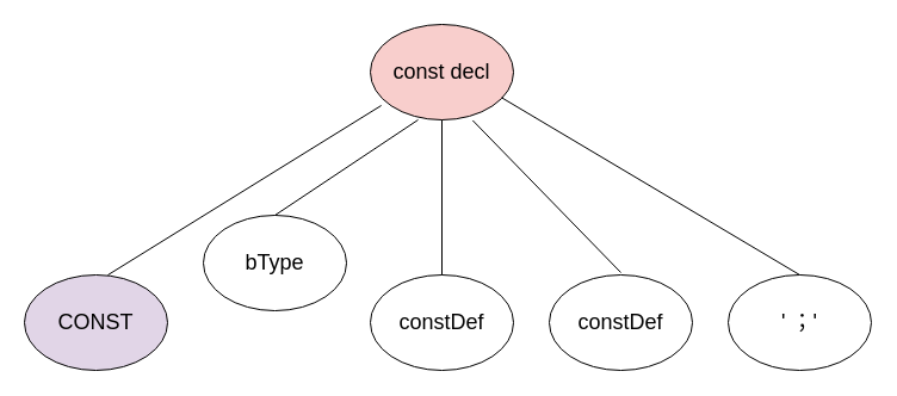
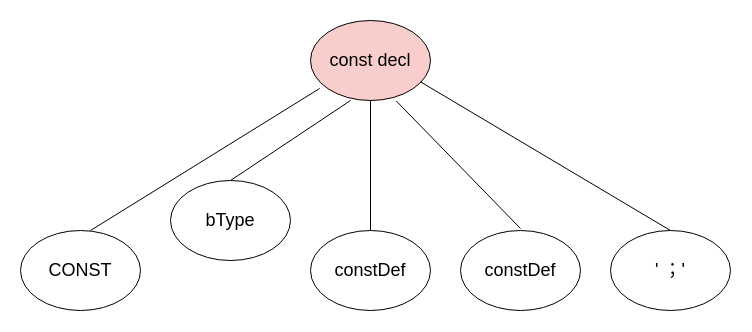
  <mxCell id="0" />
  <mxCell id="1" parent="0" />
  <mxCell id="2" value="const decl" style="ellipse;whiteSpace=wrap;html=1;fontSize=18;fillColor=#f8cecc;" vertex="1" parent="1"><mxGeometry x="310" y="20" width="120" height="80" as="geometry" /></mxCell>
- <mxCell id="3" value="CONST" style="ellipse;whiteSpace=wrap;html=1;fontSize=18;fillColor=#e1d5e7;" vertex="1" parent="1"><mxGeometry x="20" y="230" width="120" height="80" as="geometry" /></mxCell>
+ <mxCell id="3" value="CONST" style="ellipse;whiteSpace=wrap;html=1;fontSize=18;" vertex="1" parent="1"><mxGeometry x="20" y="230" width="120" height="80" as="geometry" /></mxCell>
  <mxCell id="4" value="bType" style="ellipse;whiteSpace=wrap;html=1;fontSize=18;" vertex="1" parent="1"><mxGeometry x="170" y="180" width="120" height="80" as="geometry" /></mxCell>
  <mxCell id="5" value="constDef" style="ellipse;whiteSpace=wrap;html=1;fontSize=18;" vertex="1" parent="1"><mxGeometry x="310" y="230" width="120" height="80" as="geometry" /></mxCell>
  <mxCell id="6" value="constDef" style="ellipse;whiteSpace=wrap;html=1;fontSize=18;" vertex="1" parent="1"><mxGeometry x="460" y="230" width="120" height="80" as="geometry" /></mxCell>
  <mxCell id="7" value="' ；'" style="ellipse;whiteSpace=wrap;html=1;fontSize=18;" vertex="1" parent="1"><mxGeometry x="610" y="230" width="120" height="80" as="geometry" /></mxCell>
  <mxCell id="8" value="" style="endArrow=none;html=1;fontSize=18;fontColor=#000000;strokeColor=#000000;entryX=0.076;entryY=0.85;entryDx=0;entryDy=0;entryPerimeter=0;" edge="1" parent="1" target="2"><mxGeometry width="50" height="50" relative="1" as="geometry"><mxPoint x="90" y="230" as="sourcePoint" /><mxPoint x="340" y="230" as="targetPoint" /></mxGeometry></mxCell>
  <mxCell id="9" value="" style="endArrow=none;html=1;fontSize=18;fontColor=#000000;strokeColor=#000000;exitX=0.5;exitY=0;exitDx=0;exitDy=0;" edge="1" parent="1" source="4"><mxGeometry width="50" height="50" relative="1" as="geometry"><mxPoint x="290" y="280" as="sourcePoint" /><mxPoint x="350" y="100" as="targetPoint" /></mxGeometry></mxCell>
  <mxCell id="10" value="" style="endArrow=none;html=1;fontSize=18;fontColor=#000000;strokeColor=#000000;entryX=0.5;entryY=1;entryDx=0;entryDy=0;exitX=0.5;exitY=0;exitDx=0;exitDy=0;" edge="1" parent="1" source="5" target="2"><mxGeometry width="50" height="50" relative="1" as="geometry"><mxPoint x="290" y="280" as="sourcePoint" /><mxPoint x="340" y="230" as="targetPoint" /></mxGeometry></mxCell>
  <mxCell id="11" value="" style="endArrow=none;html=1;fontSize=18;fontColor=#000000;strokeColor=#000000;entryX=0.715;entryY=1.006;entryDx=0;entryDy=0;entryPerimeter=0;" edge="1" parent="1" target="2"><mxGeometry width="50" height="50" relative="1" as="geometry"><mxPoint x="520" y="228" as="sourcePoint" /><mxPoint x="340" y="230" as="targetPoint" /></mxGeometry></mxCell>
  <mxCell id="12" value="" style="endArrow=none;html=1;fontSize=18;fontColor=#000000;strokeColor=#000000;entryX=0.917;entryY=0.767;entryDx=0;entryDy=0;entryPerimeter=0;exitX=0.5;exitY=0;exitDx=0;exitDy=0;" edge="1" parent="1" source="7" target="2"><mxGeometry width="50" height="50" relative="1" as="geometry"><mxPoint x="660" y="220" as="sourcePoint" /><mxPoint x="340" y="230" as="targetPoint" /></mxGeometry></mxCell>
